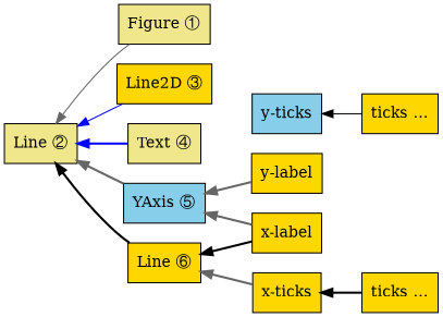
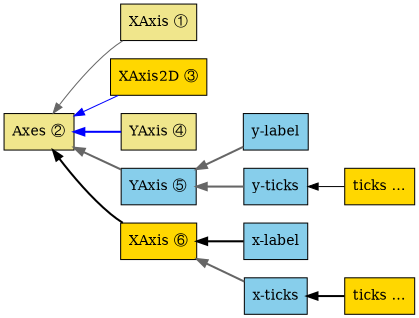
  digraph {
    rankdir=RL
    node [fillcolor=gold shape=box style=filled]
    edge [color=gray40 style=bold]
-   n1 [fillcolor=khaki label="Figure ①"]
-   n2 [fillcolor=khaki label="Line ②"]
-   n3 [label="Line2D ③"]
-   n4 [fillcolor=khaki label="Text ④"]
+   n1 [fillcolor=khaki label="XAxis ①"]
+   n2 [fillcolor=khaki label="Axes ②"]
+   n3 [label="XAxis2D ③"]
+   n4 [fillcolor=khaki label="YAxis ④"]
    n5 [fillcolor=skyblue label="YAxis ⑤"]
-   n6 [label="Line ⑥"]
-   "x-label"
-   "y-label"
-   "x-ticks"
+   n6 [label="XAxis ⑥"]
+   "x-label" [fillcolor=skyblue]
+   "y-label" [fillcolor=skyblue]
+   "x-ticks" [fillcolor=skyblue]
    n10 [label="ticks …"]
    "y-ticks" [fillcolor=skyblue]
    n12 [label="ticks …"]
    n1 -> n2 [style=solid]
    n3 -> n2 [color=blue style=solid]
    n4 -> n2 [color=blue]
    n5 -> n2
    n6 -> n2 [color=black]
    "x-label" -> n6 [color=black]
    "y-label" -> n5
    "x-ticks" -> n6
    n10 -> "x-ticks" [color=black]
-   "x-label" -> n5
+   "y-ticks" -> n5
    n12 -> "y-ticks" [color=black style=solid]
  }
